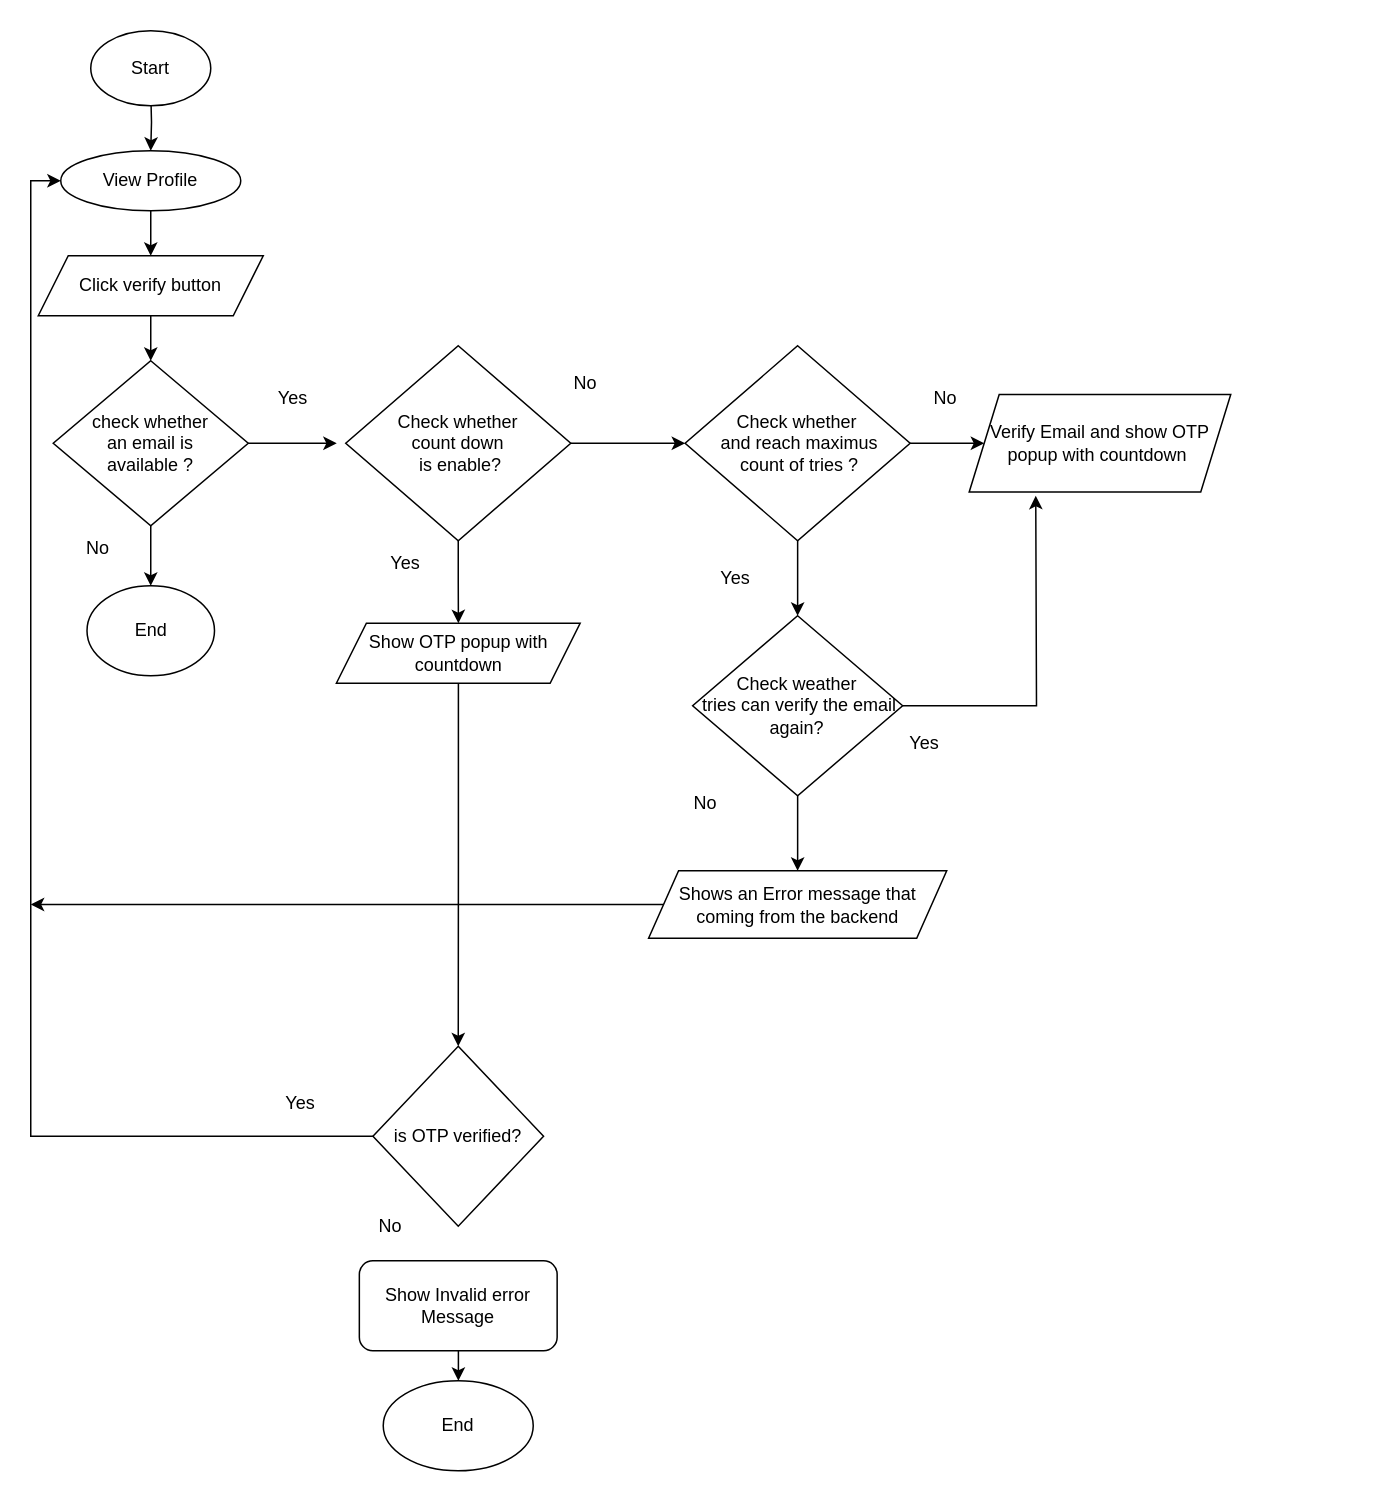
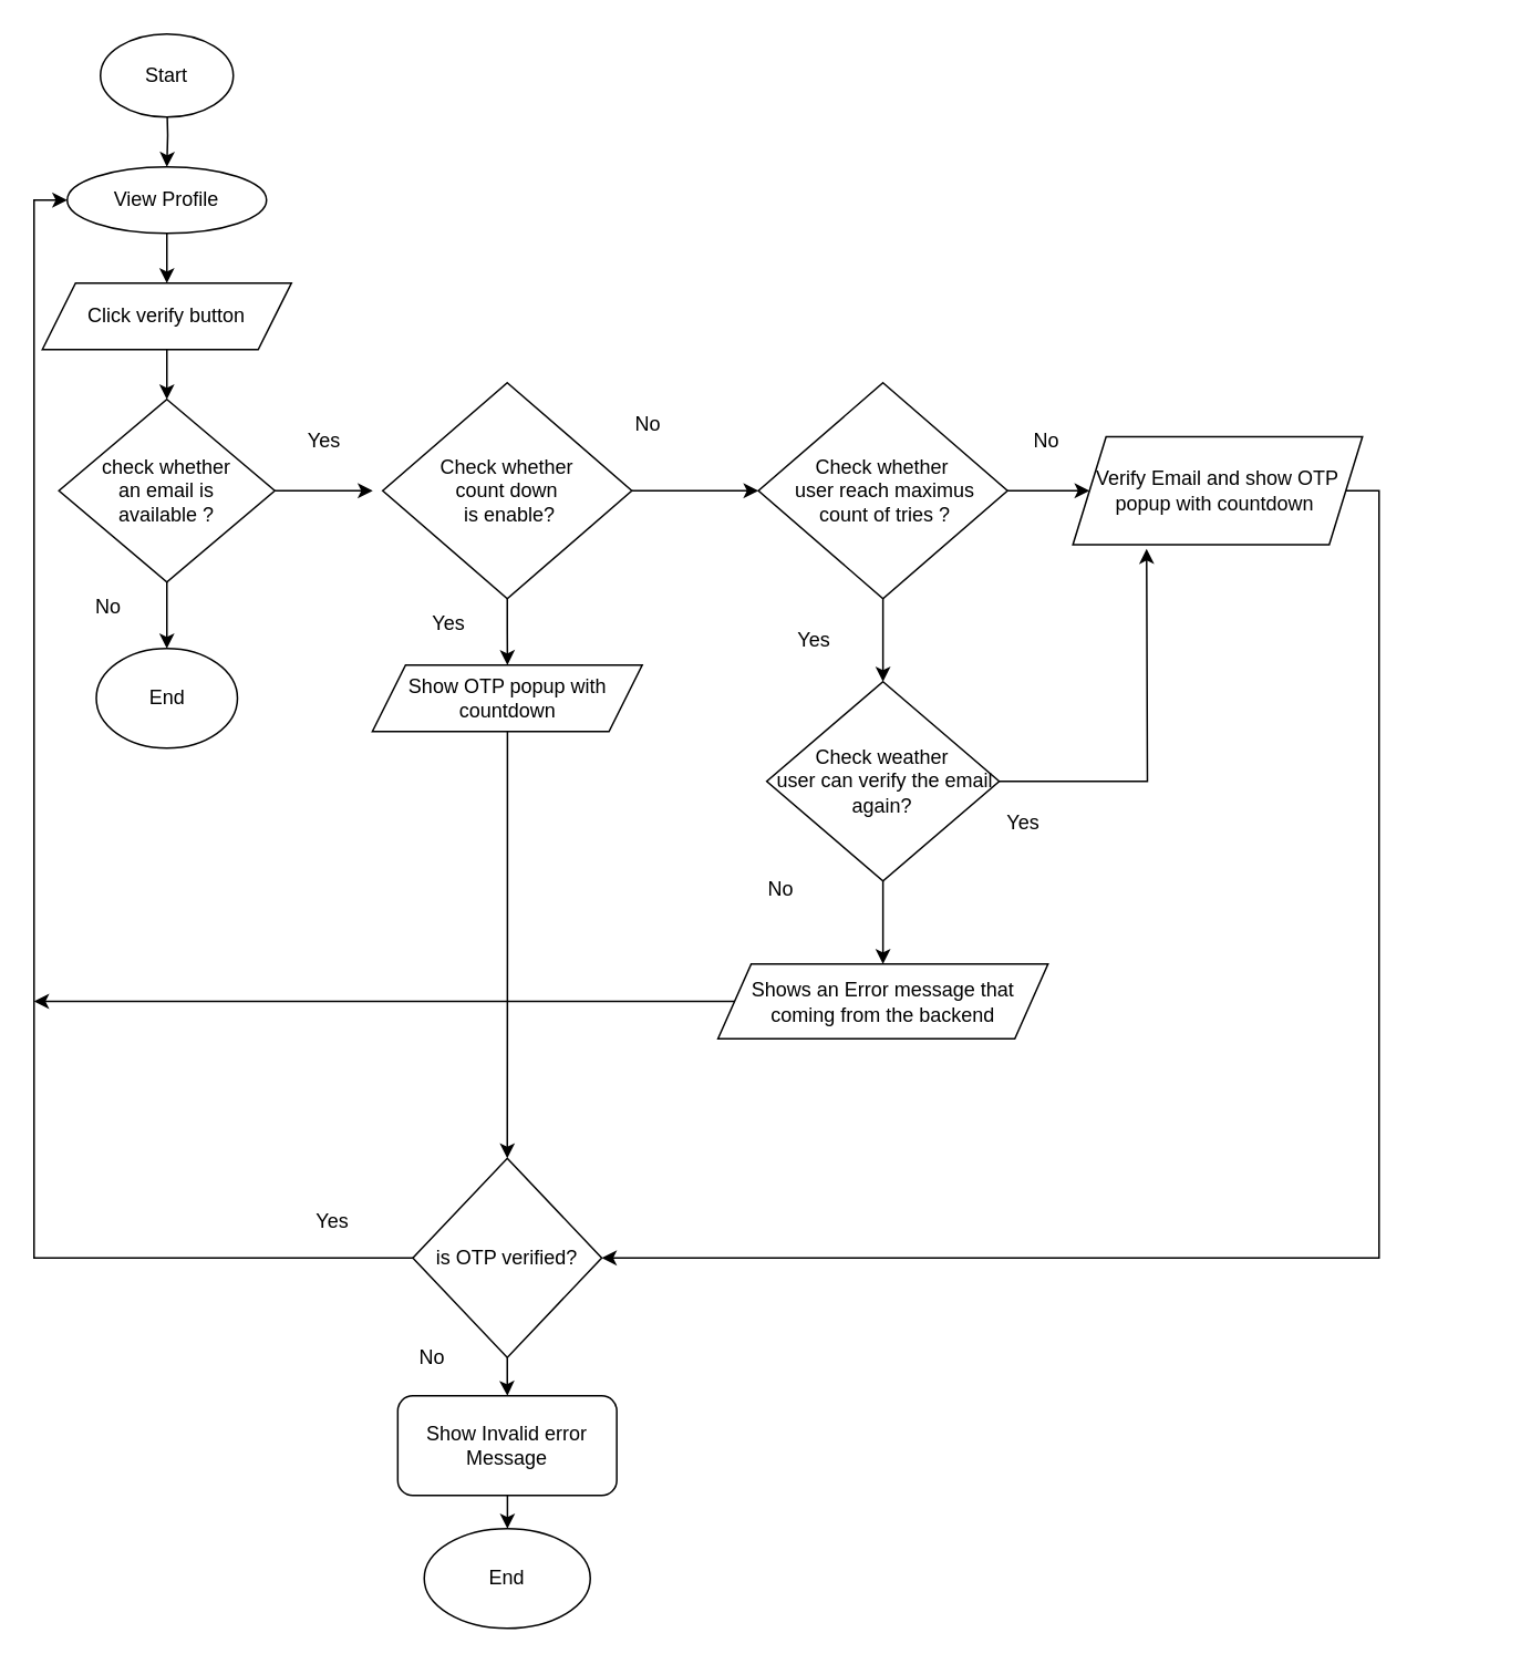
  <mxCell id="0" />
  <mxCell id="1" parent="0" />
  <mxCell id="2" value="" style="edgeStyle=orthogonalEdgeStyle;rounded=0;orthogonalLoop=1;jettySize=auto;html=1;" edge="1" parent="1" source="3" target="9"><mxGeometry relative="1" as="geometry" /></mxCell>
  <mxCell id="3" value="View Profile" style="ellipse;whiteSpace=wrap;html=1;fontSize=12;glass=0;strokeWidth=1;shadow=0;" parent="1" vertex="1"><mxGeometry x="40" y="100" width="120" height="40" as="geometry" /></mxCell>
  <mxCell id="4" style="edgeStyle=orthogonalEdgeStyle;rounded=0;orthogonalLoop=1;jettySize=auto;html=1;" edge="1" parent="1" source="5" target="37"><mxGeometry relative="1" as="geometry" /></mxCell>
- <mxCell id="5" value="Show OTP popup with countdown" style="shape=parallelogram;perimeter=parallelogramPerimeter;whiteSpace=wrap;html=1;fixedSize=1;" parent="1" vertex="1"><mxGeometry x="223.75" y="415" width="162.5" height="40" as="geometry" /></mxCell>
+ <mxCell id="5" value="Show OTP popup with countdown" style="shape=parallelogram;perimeter=parallelogramPerimeter;whiteSpace=wrap;html=1;fixedSize=1;" parent="1" vertex="1"><mxGeometry x="223.75" y="400" width="162.5" height="40" as="geometry" /></mxCell>
  <mxCell id="6" value="" style="edgeStyle=orthogonalEdgeStyle;rounded=0;orthogonalLoop=1;jettySize=auto;html=1;" edge="1" parent="1" target="3"><mxGeometry relative="1" as="geometry"><mxPoint x="100" y="60" as="sourcePoint" /></mxGeometry></mxCell>
  <mxCell id="7" value="Start" style="ellipse;whiteSpace=wrap;html=1;" vertex="1" parent="1"><mxGeometry x="60" y="20" width="80" height="50" as="geometry" /></mxCell>
  <mxCell id="8" value="" style="edgeStyle=orthogonalEdgeStyle;rounded=0;orthogonalLoop=1;jettySize=auto;html=1;" edge="1" parent="1" source="9" target="12"><mxGeometry relative="1" as="geometry" /></mxCell>
  <mxCell id="9" value="Click verify button" style="shape=parallelogram;perimeter=parallelogramPerimeter;whiteSpace=wrap;html=1;fixedSize=1;" vertex="1" parent="1"><mxGeometry x="25" y="170" width="150" height="40" as="geometry" /></mxCell>
  <mxCell id="10" value="" style="edgeStyle=orthogonalEdgeStyle;rounded=0;orthogonalLoop=1;jettySize=auto;html=1;" edge="1" parent="1" source="12"><mxGeometry relative="1" as="geometry"><mxPoint x="224" y="295" as="targetPoint" /></mxGeometry></mxCell>
  <mxCell id="11" value="" style="edgeStyle=orthogonalEdgeStyle;rounded=0;orthogonalLoop=1;jettySize=auto;html=1;" edge="1" parent="1" source="12" target="23"><mxGeometry relative="1" as="geometry" /></mxCell>
  <mxCell id="12" value="check whether &lt;br&gt;an email is&lt;br&gt;&amp;nbsp;available ?&amp;nbsp;" style="rhombus;whiteSpace=wrap;html=1;" vertex="1" parent="1"><mxGeometry x="35" y="240" width="130" height="110" as="geometry" /></mxCell>
  <mxCell id="13" value="" style="edgeStyle=orthogonalEdgeStyle;rounded=0;orthogonalLoop=1;jettySize=auto;html=1;" edge="1" parent="1" source="15" target="5"><mxGeometry relative="1" as="geometry" /></mxCell>
  <mxCell id="14" value="" style="edgeStyle=orthogonalEdgeStyle;rounded=0;orthogonalLoop=1;jettySize=auto;html=1;" edge="1" parent="1" source="15" target="20"><mxGeometry relative="1" as="geometry" /></mxCell>
  <mxCell id="15" value="Check whether &lt;br&gt;count down&lt;br&gt;&amp;nbsp;is enable?" style="rhombus;whiteSpace=wrap;html=1;" vertex="1" parent="1"><mxGeometry x="230" y="230" width="150" height="130" as="geometry" /></mxCell>
  <mxCell id="16" value="Yes" style="text;html=1;strokeColor=none;fillColor=none;align=center;verticalAlign=middle;whiteSpace=wrap;rounded=0;" vertex="1" parent="1"><mxGeometry x="240" y="360" width="60" height="30" as="geometry" /></mxCell>
  <mxCell id="17" value="Yes" style="text;html=1;strokeColor=none;fillColor=none;align=center;verticalAlign=middle;whiteSpace=wrap;rounded=0;" vertex="1" parent="1"><mxGeometry x="165" y="250" width="60" height="30" as="geometry" /></mxCell>
  <mxCell id="18" value="" style="edgeStyle=orthogonalEdgeStyle;rounded=0;orthogonalLoop=1;jettySize=auto;html=1;entryX=0.5;entryY=0;entryDx=0;entryDy=0;" edge="1" parent="1" source="20" target="26"><mxGeometry relative="1" as="geometry"><mxPoint x="505.1" y="400" as="targetPoint" /></mxGeometry></mxCell>
  <mxCell id="19" value="" style="edgeStyle=orthogonalEdgeStyle;rounded=0;orthogonalLoop=1;jettySize=auto;html=1;" edge="1" parent="1" source="20" target="34"><mxGeometry relative="1" as="geometry" /></mxCell>
- <mxCell id="20" value="Check whether&lt;br&gt;&amp;nbsp;and reach maximus&lt;br&gt;&amp;nbsp;count of tries ?" style="rhombus;whiteSpace=wrap;html=1;" vertex="1" parent="1"><mxGeometry x="456.25" y="230" width="150" height="130" as="geometry" /></mxCell>
+ <mxCell id="20" value="Check whether&lt;br&gt;&amp;nbsp;user reach maximus&lt;br&gt;&amp;nbsp;count of tries ?" style="rhombus;whiteSpace=wrap;html=1;" vertex="1" parent="1"><mxGeometry x="456.25" y="230" width="150" height="130" as="geometry" /></mxCell>
  <mxCell id="21" value="No" style="text;html=1;strokeColor=none;fillColor=none;align=center;verticalAlign=middle;whiteSpace=wrap;rounded=0;" vertex="1" parent="1"><mxGeometry x="360" y="240" width="60" height="30" as="geometry" /></mxCell>
  <mxCell id="22" value="No" style="text;html=1;strokeColor=none;fillColor=none;align=center;verticalAlign=middle;whiteSpace=wrap;rounded=0;" vertex="1" parent="1"><mxGeometry x="35" y="350" width="60" height="30" as="geometry" /></mxCell>
  <mxCell id="23" value="End" style="ellipse;whiteSpace=wrap;html=1;" vertex="1" parent="1"><mxGeometry x="57.5" y="390" width="85" height="60" as="geometry" /></mxCell>
  <mxCell id="24" value="" style="edgeStyle=orthogonalEdgeStyle;rounded=0;orthogonalLoop=1;jettySize=auto;html=1;" edge="1" parent="1" source="26" target="30"><mxGeometry relative="1" as="geometry" /></mxCell>
  <mxCell id="25" style="edgeStyle=orthogonalEdgeStyle;rounded=0;orthogonalLoop=1;jettySize=auto;html=1;" edge="1" parent="1" source="26"><mxGeometry relative="1" as="geometry"><mxPoint x="690" y="330" as="targetPoint" /></mxGeometry></mxCell>
- <mxCell id="26" value="&lt;div&gt;Check weather&lt;/div&gt;&lt;div&gt;&amp;nbsp;tries can verify the email again?&lt;/div&gt;" style="rhombus;whiteSpace=wrap;html=1;" vertex="1" parent="1"><mxGeometry x="461.26" y="410" width="140" height="120" as="geometry" /></mxCell>
+ <mxCell id="26" value="&lt;div&gt;Check weather&lt;/div&gt;&lt;div&gt;&amp;nbsp;user can verify the email again?&lt;/div&gt;" style="rhombus;whiteSpace=wrap;html=1;" vertex="1" parent="1"><mxGeometry x="461.26" y="410" width="140" height="120" as="geometry" /></mxCell>
  <mxCell id="27" value="Yes" style="text;html=1;strokeColor=none;fillColor=none;align=center;verticalAlign=middle;whiteSpace=wrap;rounded=0;" vertex="1" parent="1"><mxGeometry x="585.63" y="480" width="60" height="30" as="geometry" /></mxCell>
  <mxCell id="28" value="Yes" style="text;html=1;strokeColor=none;fillColor=none;align=center;verticalAlign=middle;whiteSpace=wrap;rounded=0;" vertex="1" parent="1"><mxGeometry x="460" y="370" width="60" height="30" as="geometry" /></mxCell>
  <mxCell id="29" style="edgeStyle=orthogonalEdgeStyle;rounded=0;orthogonalLoop=1;jettySize=auto;html=1;" edge="1" parent="1" source="30"><mxGeometry relative="1" as="geometry"><mxPoint x="20" y="602.5" as="targetPoint" /></mxGeometry></mxCell>
  <mxCell id="30" value="Shows an Error message that coming from the backend" style="shape=parallelogram;perimeter=parallelogramPerimeter;whiteSpace=wrap;html=1;fixedSize=1;" vertex="1" parent="1"><mxGeometry x="431.89" y="580" width="198.75" height="45" as="geometry" /></mxCell>
  <mxCell id="31" value="No" style="text;html=1;strokeColor=none;fillColor=none;align=center;verticalAlign=middle;whiteSpace=wrap;rounded=0;" vertex="1" parent="1"><mxGeometry x="440" y="520" width="60" height="30" as="geometry" /></mxCell>
  <mxCell id="32" style="edgeStyle=orthogonalEdgeStyle;rounded=0;orthogonalLoop=1;jettySize=auto;html=1;exitX=0.5;exitY=1;exitDx=0;exitDy=0;" edge="1" parent="1"><mxGeometry relative="1" as="geometry"><mxPoint x="900" y="395" as="sourcePoint" /><mxPoint x="900" y="395" as="targetPoint" /></mxGeometry></mxCell>
+ <mxCell id="33" style="edgeStyle=orthogonalEdgeStyle;rounded=0;orthogonalLoop=1;jettySize=auto;html=1;entryX=1;entryY=0.5;entryDx=0;entryDy=0;" edge="1" parent="1" source="34" target="37"><mxGeometry relative="1" as="geometry"><Array as="points"><mxPoint x="830" y="295" /><mxPoint x="830" y="757" /></Array></mxGeometry></mxCell>
  <mxCell id="34" value="Verify Email and show OTP popup with countdown&amp;nbsp;" style="shape=parallelogram;perimeter=parallelogramPerimeter;whiteSpace=wrap;html=1;fixedSize=1;" vertex="1" parent="1"><mxGeometry x="645.63" y="262.5" width="174.37" height="65" as="geometry" /></mxCell>
  <mxCell id="35" style="edgeStyle=orthogonalEdgeStyle;rounded=0;orthogonalLoop=1;jettySize=auto;html=1;entryX=0;entryY=0.5;entryDx=0;entryDy=0;" edge="1" parent="1" source="37" target="3"><mxGeometry relative="1" as="geometry" /></mxCell>
+ <mxCell id="36" value="" style="edgeStyle=orthogonalEdgeStyle;rounded=0;orthogonalLoop=1;jettySize=auto;html=1;" edge="1" parent="1" source="37" target="41"><mxGeometry relative="1" as="geometry" /></mxCell>
  <mxCell id="37" value="is OTP verified?" style="rhombus;whiteSpace=wrap;html=1;" vertex="1" parent="1"><mxGeometry x="248.13" y="697" width="113.75" height="120" as="geometry" /></mxCell>
  <mxCell id="38" value="Yes" style="text;html=1;strokeColor=none;fillColor=none;align=center;verticalAlign=middle;whiteSpace=wrap;rounded=0;" vertex="1" parent="1"><mxGeometry x="170" y="720" width="60" height="30" as="geometry" /></mxCell>
  <mxCell id="39" value="End" style="ellipse;whiteSpace=wrap;html=1;" vertex="1" parent="1"><mxGeometry x="254.99" y="920" width="100" height="60" as="geometry" /></mxCell>
  <mxCell id="40" value="" style="edgeStyle=orthogonalEdgeStyle;rounded=0;orthogonalLoop=1;jettySize=auto;html=1;" edge="1" parent="1" source="41" target="39"><mxGeometry relative="1" as="geometry" /></mxCell>
  <mxCell id="41" value="Show Invalid error Message" style="rounded=1;whiteSpace=wrap;html=1;" vertex="1" parent="1"><mxGeometry x="239.06" y="840" width="131.87" height="60" as="geometry" /></mxCell>
  <mxCell id="42" value="No" style="text;html=1;strokeColor=none;fillColor=none;align=center;verticalAlign=middle;whiteSpace=wrap;rounded=0;" vertex="1" parent="1"><mxGeometry x="230" y="802" width="60" height="30" as="geometry" /></mxCell>
  <mxCell id="43" value="No" style="text;html=1;strokeColor=none;fillColor=none;align=center;verticalAlign=middle;whiteSpace=wrap;rounded=0;" vertex="1" parent="1"><mxGeometry x="600" y="250" width="60" height="30" as="geometry" /></mxCell>
